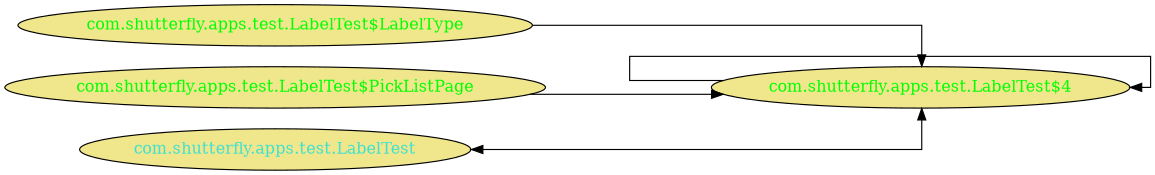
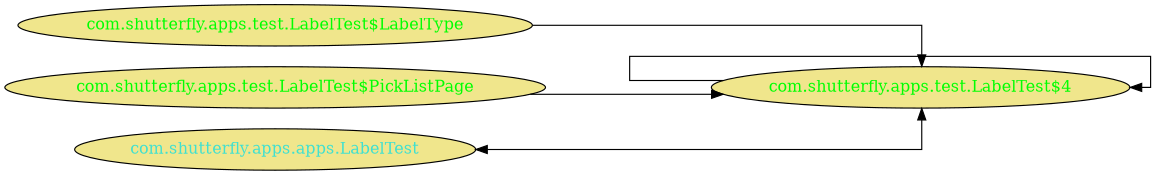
  digraph {
    concentrate=true
    rankdir=LR
    ranksep=2.0
    splines=ortho
    node [fontcolor=green style=filled fillcolor=khaki]
    "com.shutterfly.apps.test.LabelTest$4"
    "com.shutterfly.apps.test.LabelTest$LabelType"
    "com.shutterfly.apps.test.LabelTest$PickListPage"
-   "com.shutterfly.apps.test.LabelTest" [fontcolor=turquoise]
+   "com.shutterfly.apps.test.LabelTest" [fontcolor=turquoise label="com.shutterfly.apps.apps.LabelTest"]
    "com.shutterfly.apps.test.LabelTest$4" -> "com.shutterfly.apps.test.LabelTest$4"
    "com.shutterfly.apps.test.LabelTest$LabelType" -> "com.shutterfly.apps.test.LabelTest$4"
    "com.shutterfly.apps.test.LabelTest$PickListPage" -> "com.shutterfly.apps.test.LabelTest$4"
    "com.shutterfly.apps.test.LabelTest" -> "com.shutterfly.apps.test.LabelTest$4" [dir=both]
  }
